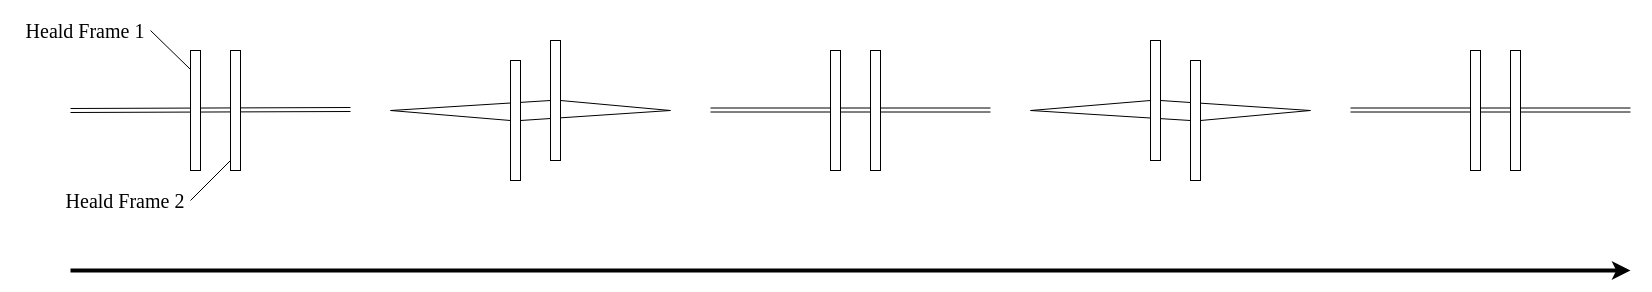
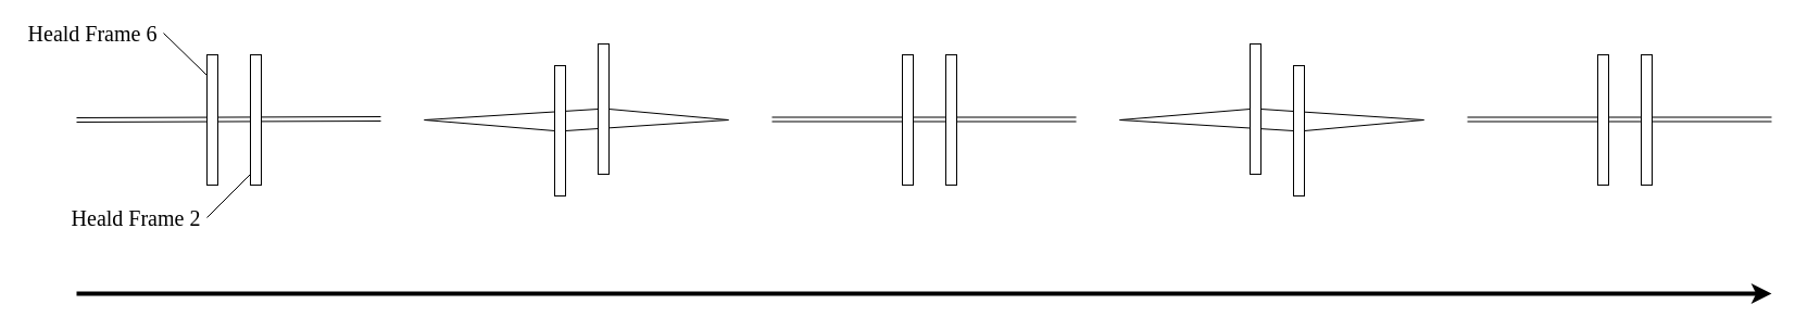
  <mxCell id="0" />
  <mxCell id="1" parent="0" />
  <mxCell id="2" value="" style="endArrow=none;html=1;rounded=0;entryX=0;entryY=0.5;entryDx=0;entryDy=0;" edge="1" parent="1" target="4"><mxGeometry width="50" height="50" relative="1" as="geometry"><mxPoint x="390" y="110" as="sourcePoint" /><mxPoint x="630" y="130" as="targetPoint" /></mxGeometry></mxCell>
  <mxCell id="3" value="" style="endArrow=none;html=1;rounded=0;entryX=0;entryY=0.5;entryDx=0;entryDy=0;" edge="1" parent="1" target="13"><mxGeometry width="50" height="50" relative="1" as="geometry"><mxPoint x="390" y="110" as="sourcePoint" /><mxPoint x="630" y="130" as="targetPoint" /></mxGeometry></mxCell>
  <mxCell id="4" value="" style="rounded=0;whiteSpace=wrap;html=1;" vertex="1" parent="1"><mxGeometry x="510" y="60" width="10" height="120" as="geometry" /></mxCell>
  <mxCell id="5" value="" style="endArrow=none;html=1;rounded=0;exitX=1;exitY=0.5;exitDx=0;exitDy=0;" edge="1" parent="1" source="4"><mxGeometry width="50" height="50" relative="1" as="geometry"><mxPoint x="580" y="180" as="sourcePoint" /><mxPoint x="670" y="110" as="targetPoint" /></mxGeometry></mxCell>
  <mxCell id="6" value="" style="endArrow=none;html=1;rounded=0;exitX=1;exitY=0.5;exitDx=0;exitDy=0;" edge="1" parent="1" source="13"><mxGeometry width="50" height="50" relative="1" as="geometry"><mxPoint x="580" y="180" as="sourcePoint" /><mxPoint x="670" y="110" as="targetPoint" /></mxGeometry></mxCell>
  <mxCell id="7" value="" style="endArrow=none;html=1;rounded=0;entryX=0;entryY=0.5;entryDx=0;entryDy=0;" edge="1" parent="1" target="11"><mxGeometry width="50" height="50" relative="1" as="geometry"><mxPoint x="1030" y="110" as="sourcePoint" /><mxPoint x="1270" y="-60" as="targetPoint" /></mxGeometry></mxCell>
  <mxCell id="8" value="" style="endArrow=none;html=1;rounded=0;exitX=1;exitY=0.5;exitDx=0;exitDy=0;" edge="1" parent="1" source="11"><mxGeometry width="50" height="50" relative="1" as="geometry"><mxPoint x="1220" y="40" as="sourcePoint" /><mxPoint x="1310" y="110" as="targetPoint" /></mxGeometry></mxCell>
  <mxCell id="9" value="" style="endArrow=none;html=1;rounded=0;entryX=0;entryY=0.5;entryDx=0;entryDy=0;" edge="1" parent="1" target="12"><mxGeometry width="50" height="50" relative="1" as="geometry"><mxPoint x="1030" y="110" as="sourcePoint" /><mxPoint x="1270" y="50" as="targetPoint" /></mxGeometry></mxCell>
  <mxCell id="10" value="" style="endArrow=none;html=1;rounded=0;exitX=1;exitY=0.5;exitDx=0;exitDy=0;" edge="1" parent="1" source="12"><mxGeometry width="50" height="50" relative="1" as="geometry"><mxPoint x="1220" y="160" as="sourcePoint" /><mxPoint x="1310" y="110" as="targetPoint" /></mxGeometry></mxCell>
  <mxCell id="11" value="" style="rounded=0;whiteSpace=wrap;html=1;" vertex="1" parent="1"><mxGeometry x="1150" y="40" width="10" height="120" as="geometry" /></mxCell>
  <mxCell id="12" value="" style="rounded=0;whiteSpace=wrap;html=1;" vertex="1" parent="1"><mxGeometry x="1190" y="60" width="10" height="120" as="geometry" /></mxCell>
  <mxCell id="13" value="" style="rounded=0;whiteSpace=wrap;html=1;" vertex="1" parent="1"><mxGeometry x="550" y="40" width="10" height="120" as="geometry" /></mxCell>
  <mxCell id="14" value="" style="shape=link;html=1;rounded=0;" edge="1" parent="1"><mxGeometry width="100" relative="1" as="geometry"><mxPoint x="70" y="110" as="sourcePoint" /><mxPoint x="350" y="109" as="targetPoint" /></mxGeometry></mxCell>
  <mxCell id="15" value="" style="rounded=0;whiteSpace=wrap;html=1;" vertex="1" parent="1"><mxGeometry x="190" y="50" width="10" height="120" as="geometry" /></mxCell>
  <mxCell id="16" value="" style="rounded=0;whiteSpace=wrap;html=1;" vertex="1" parent="1"><mxGeometry x="230" y="50" width="10" height="120" as="geometry" /></mxCell>
  <mxCell id="17" value="" style="shape=link;html=1;rounded=0;" edge="1" parent="1"><mxGeometry width="100" relative="1" as="geometry"><mxPoint x="710" y="109.5" as="sourcePoint" /><mxPoint x="990" y="109.5" as="targetPoint" /></mxGeometry></mxCell>
  <mxCell id="18" value="" style="rounded=0;whiteSpace=wrap;html=1;" vertex="1" parent="1"><mxGeometry x="870" y="50" width="10" height="120" as="geometry" /></mxCell>
  <mxCell id="19" value="" style="rounded=0;whiteSpace=wrap;html=1;" vertex="1" parent="1"><mxGeometry x="830" y="50" width="10" height="120" as="geometry" /></mxCell>
  <mxCell id="20" value="" style="endArrow=none;html=1;rounded=0;exitX=0;exitY=0.158;exitDx=0;exitDy=0;exitPerimeter=0;" edge="1" parent="1" source="15"><mxGeometry width="50" height="50" relative="1" as="geometry"><mxPoint x="180" y="50" as="sourcePoint" /><mxPoint x="150" y="30" as="targetPoint" /></mxGeometry></mxCell>
  <mxCell id="21" value="" style="endArrow=none;html=1;rounded=0;" edge="1" parent="1"><mxGeometry width="50" height="50" relative="1" as="geometry"><mxPoint x="230" y="160" as="sourcePoint" /><mxPoint x="190" y="200" as="targetPoint" /></mxGeometry></mxCell>
- <mxCell id="22" value="&lt;font style=&quot;font-size: 20px;&quot; face=&quot;Times New Roman&quot;&gt;Heald Frame 1&lt;/font&gt;" style="text;html=1;align=center;verticalAlign=middle;whiteSpace=wrap;rounded=0;" vertex="1" parent="1"><mxGeometry x="20" y="20" width="130" height="20" as="geometry" /></mxCell>
+ <mxCell id="22" value="&lt;font style=&quot;font-size: 20px;&quot; face=&quot;Times New Roman&quot;&gt;Heald Frame 6&lt;/font&gt;" style="text;html=1;align=center;verticalAlign=middle;whiteSpace=wrap;rounded=0;" vertex="1" parent="1"><mxGeometry x="20" y="20" width="130" height="20" as="geometry" /></mxCell>
  <mxCell id="23" value="&lt;font style=&quot;font-size: 20px;&quot; face=&quot;Times New Roman&quot;&gt;Heald Frame 2&lt;/font&gt;" style="text;html=1;align=center;verticalAlign=middle;whiteSpace=wrap;rounded=0;" vertex="1" parent="1"><mxGeometry x="60" y="190" width="130" height="20" as="geometry" /></mxCell>
  <mxCell id="24" value="" style="endArrow=classic;html=1;rounded=0;strokeWidth=4;" edge="1" parent="1"><mxGeometry width="50" height="50" relative="1" as="geometry"><mxPoint x="70" y="270" as="sourcePoint" /><mxPoint x="1630" y="270" as="targetPoint" /></mxGeometry></mxCell>
  <mxCell id="25" value="" style="shape=link;html=1;rounded=0;" edge="1" parent="1"><mxGeometry width="100" relative="1" as="geometry"><mxPoint x="1350" y="109.5" as="sourcePoint" /><mxPoint x="1630" y="109.5" as="targetPoint" /></mxGeometry></mxCell>
  <mxCell id="26" value="" style="rounded=0;whiteSpace=wrap;html=1;" vertex="1" parent="1"><mxGeometry x="1510" y="50" width="10" height="120" as="geometry" /></mxCell>
  <mxCell id="27" value="" style="rounded=0;whiteSpace=wrap;html=1;" vertex="1" parent="1"><mxGeometry x="1470" y="50" width="10" height="120" as="geometry" /></mxCell>
